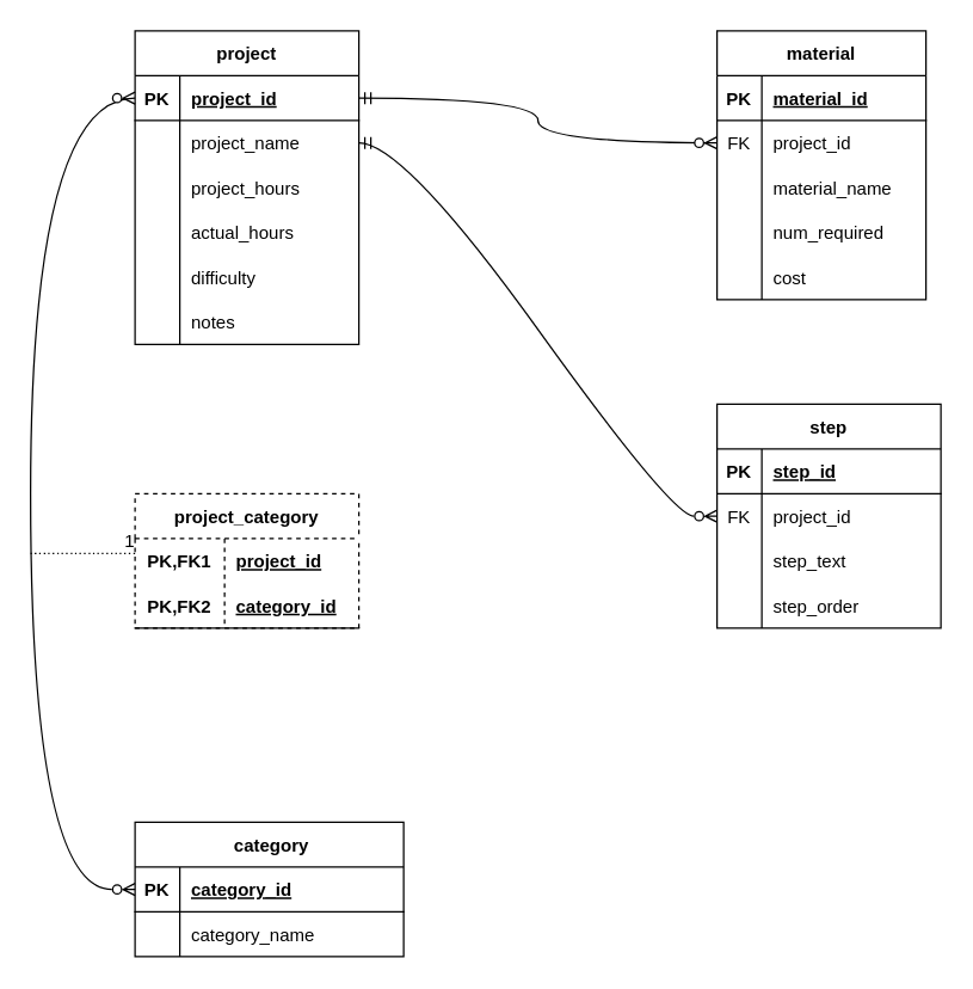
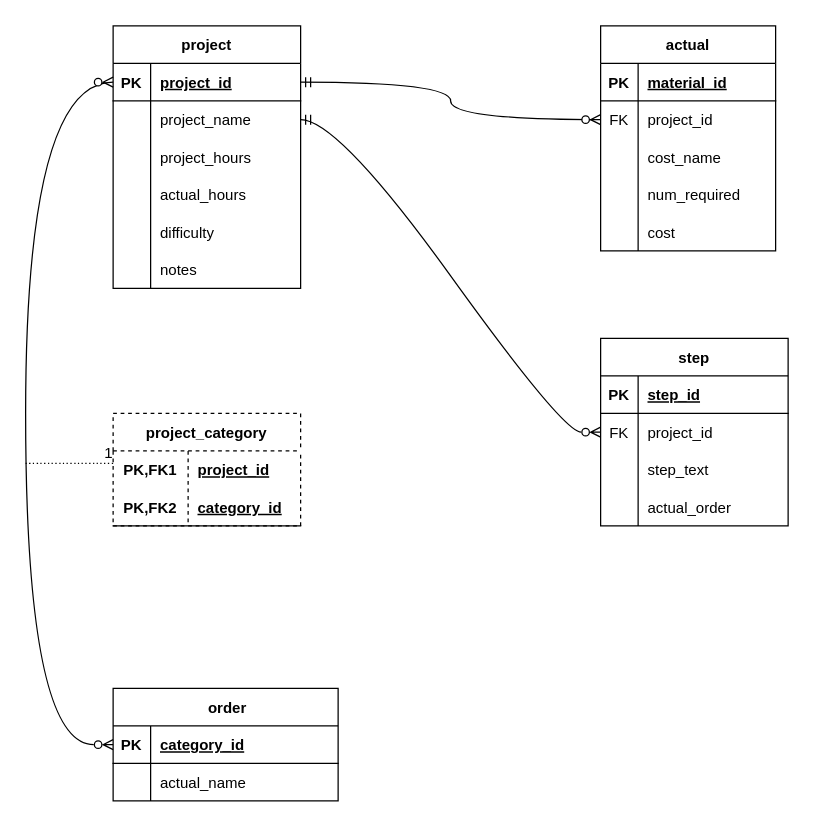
  <mxCell id="0" />
  <mxCell id="1" parent="0" />
  <mxCell id="2" value="project" style="shape=table;startSize=30;container=1;collapsible=1;childLayout=tableLayout;fixedRows=1;rowLines=0;fontStyle=1;align=center;resizeLast=1;" parent="1" vertex="1"><mxGeometry x="90" y="20" width="150" height="210" as="geometry" /></mxCell>
  <mxCell id="3" value="" style="shape=tableRow;horizontal=0;startSize=0;swimlaneHead=0;swimlaneBody=0;fillColor=none;collapsible=0;dropTarget=0;points=[[0,0.5],[1,0.5]];portConstraint=eastwest;top=0;left=0;right=0;bottom=1;" parent="2" vertex="1"><mxGeometry y="30" width="150" height="30" as="geometry" /></mxCell>
  <mxCell id="4" value="PK" style="shape=partialRectangle;connectable=0;fillColor=none;top=0;left=0;bottom=0;right=0;fontStyle=1;overflow=hidden;" parent="3" vertex="1"><mxGeometry width="30" height="30" as="geometry"><mxRectangle width="30" height="30" as="alternateBounds" /></mxGeometry></mxCell>
  <mxCell id="5" value="project_id" style="shape=partialRectangle;connectable=0;fillColor=none;top=0;left=0;bottom=0;right=0;align=left;spacingLeft=6;fontStyle=5;overflow=hidden;" parent="3" vertex="1"><mxGeometry x="30" width="120" height="30" as="geometry"><mxRectangle width="120" height="30" as="alternateBounds" /></mxGeometry></mxCell>
  <mxCell id="6" value="" style="shape=tableRow;horizontal=0;startSize=0;swimlaneHead=0;swimlaneBody=0;fillColor=none;collapsible=0;dropTarget=0;points=[[0,0.5],[1,0.5]];portConstraint=eastwest;top=0;left=0;right=0;bottom=0;" parent="2" vertex="1"><mxGeometry y="60" width="150" height="30" as="geometry" /></mxCell>
  <mxCell id="7" value="" style="shape=partialRectangle;connectable=0;fillColor=none;top=0;left=0;bottom=0;right=0;editable=1;overflow=hidden;" parent="6" vertex="1"><mxGeometry width="30" height="30" as="geometry"><mxRectangle width="30" height="30" as="alternateBounds" /></mxGeometry></mxCell>
  <mxCell id="8" value="project_name" style="shape=partialRectangle;connectable=0;fillColor=none;top=0;left=0;bottom=0;right=0;align=left;spacingLeft=6;overflow=hidden;" parent="6" vertex="1"><mxGeometry x="30" width="120" height="30" as="geometry"><mxRectangle width="120" height="30" as="alternateBounds" /></mxGeometry></mxCell>
  <mxCell id="9" value="" style="shape=tableRow;horizontal=0;startSize=0;swimlaneHead=0;swimlaneBody=0;fillColor=none;collapsible=0;dropTarget=0;points=[[0,0.5],[1,0.5]];portConstraint=eastwest;top=0;left=0;right=0;bottom=0;" parent="2" vertex="1"><mxGeometry y="90" width="150" height="30" as="geometry" /></mxCell>
  <mxCell id="10" value="" style="shape=partialRectangle;connectable=0;fillColor=none;top=0;left=0;bottom=0;right=0;editable=1;overflow=hidden;" parent="9" vertex="1"><mxGeometry width="30" height="30" as="geometry"><mxRectangle width="30" height="30" as="alternateBounds" /></mxGeometry></mxCell>
  <mxCell id="11" value="project_hours" style="shape=partialRectangle;connectable=0;fillColor=none;top=0;left=0;bottom=0;right=0;align=left;spacingLeft=6;overflow=hidden;" parent="9" vertex="1"><mxGeometry x="30" width="120" height="30" as="geometry"><mxRectangle width="120" height="30" as="alternateBounds" /></mxGeometry></mxCell>
  <mxCell id="12" value="" style="shape=tableRow;horizontal=0;startSize=0;swimlaneHead=0;swimlaneBody=0;fillColor=none;collapsible=0;dropTarget=0;points=[[0,0.5],[1,0.5]];portConstraint=eastwest;top=0;left=0;right=0;bottom=0;" parent="2" vertex="1"><mxGeometry y="120" width="150" height="30" as="geometry" /></mxCell>
  <mxCell id="13" value="" style="shape=partialRectangle;connectable=0;fillColor=none;top=0;left=0;bottom=0;right=0;editable=1;overflow=hidden;" parent="12" vertex="1"><mxGeometry width="30" height="30" as="geometry"><mxRectangle width="30" height="30" as="alternateBounds" /></mxGeometry></mxCell>
  <mxCell id="14" value="actual_hours" style="shape=partialRectangle;connectable=0;fillColor=none;top=0;left=0;bottom=0;right=0;align=left;spacingLeft=6;overflow=hidden;" parent="12" vertex="1"><mxGeometry x="30" width="120" height="30" as="geometry"><mxRectangle width="120" height="30" as="alternateBounds" /></mxGeometry></mxCell>
  <mxCell id="15" style="shape=tableRow;horizontal=0;startSize=0;swimlaneHead=0;swimlaneBody=0;fillColor=none;collapsible=0;dropTarget=0;points=[[0,0.5],[1,0.5]];portConstraint=eastwest;top=0;left=0;right=0;bottom=0;" parent="2" vertex="1"><mxGeometry y="150" width="150" height="30" as="geometry" /></mxCell>
  <mxCell id="16" style="shape=partialRectangle;connectable=0;fillColor=none;top=0;left=0;bottom=0;right=0;editable=1;overflow=hidden;" parent="15" vertex="1"><mxGeometry width="30" height="30" as="geometry"><mxRectangle width="30" height="30" as="alternateBounds" /></mxGeometry></mxCell>
  <mxCell id="17" value="difficulty" style="shape=partialRectangle;connectable=0;fillColor=none;top=0;left=0;bottom=0;right=0;align=left;spacingLeft=6;overflow=hidden;" parent="15" vertex="1"><mxGeometry x="30" width="120" height="30" as="geometry"><mxRectangle width="120" height="30" as="alternateBounds" /></mxGeometry></mxCell>
  <mxCell id="18" style="shape=tableRow;horizontal=0;startSize=0;swimlaneHead=0;swimlaneBody=0;fillColor=none;collapsible=0;dropTarget=0;points=[[0,0.5],[1,0.5]];portConstraint=eastwest;top=0;left=0;right=0;bottom=0;" parent="2" vertex="1"><mxGeometry y="180" width="150" height="30" as="geometry" /></mxCell>
  <mxCell id="19" style="shape=partialRectangle;connectable=0;fillColor=none;top=0;left=0;bottom=0;right=0;editable=1;overflow=hidden;" parent="18" vertex="1"><mxGeometry width="30" height="30" as="geometry"><mxRectangle width="30" height="30" as="alternateBounds" /></mxGeometry></mxCell>
  <mxCell id="20" value="notes" style="shape=partialRectangle;connectable=0;fillColor=none;top=0;left=0;bottom=0;right=0;align=left;spacingLeft=6;overflow=hidden;" parent="18" vertex="1"><mxGeometry x="30" width="120" height="30" as="geometry"><mxRectangle width="120" height="30" as="alternateBounds" /></mxGeometry></mxCell>
- <mxCell id="21" value="material" style="shape=table;startSize=30;container=1;collapsible=1;childLayout=tableLayout;fixedRows=1;rowLines=0;fontStyle=1;align=center;resizeLast=1;" parent="1" vertex="1"><mxGeometry x="480" y="20" width="140" height="180" as="geometry" /></mxCell>
+ <mxCell id="21" value="actual" style="shape=table;startSize=30;container=1;collapsible=1;childLayout=tableLayout;fixedRows=1;rowLines=0;fontStyle=1;align=center;resizeLast=1;" parent="1" vertex="1"><mxGeometry x="480" y="20" width="140" height="180" as="geometry" /></mxCell>
  <mxCell id="22" value="" style="shape=tableRow;horizontal=0;startSize=0;swimlaneHead=0;swimlaneBody=0;fillColor=none;collapsible=0;dropTarget=0;points=[[0,0.5],[1,0.5]];portConstraint=eastwest;top=0;left=0;right=0;bottom=1;" parent="21" vertex="1"><mxGeometry y="30" width="140" height="30" as="geometry" /></mxCell>
  <mxCell id="23" value="PK" style="shape=partialRectangle;connectable=0;fillColor=none;top=0;left=0;bottom=0;right=0;fontStyle=1;overflow=hidden;" parent="22" vertex="1"><mxGeometry width="30" height="30" as="geometry"><mxRectangle width="30" height="30" as="alternateBounds" /></mxGeometry></mxCell>
  <mxCell id="24" value="material_id" style="shape=partialRectangle;connectable=0;fillColor=none;top=0;left=0;bottom=0;right=0;align=left;spacingLeft=6;fontStyle=5;overflow=hidden;" parent="22" vertex="1"><mxGeometry x="30" width="110" height="30" as="geometry"><mxRectangle width="110" height="30" as="alternateBounds" /></mxGeometry></mxCell>
  <mxCell id="25" value="" style="shape=tableRow;horizontal=0;startSize=0;swimlaneHead=0;swimlaneBody=0;fillColor=none;collapsible=0;dropTarget=0;points=[[0,0.5],[1,0.5]];portConstraint=eastwest;top=0;left=0;right=0;bottom=0;" parent="21" vertex="1"><mxGeometry y="60" width="140" height="30" as="geometry" /></mxCell>
  <mxCell id="26" value="FK" style="shape=partialRectangle;connectable=0;fillColor=none;top=0;left=0;bottom=0;right=0;editable=1;overflow=hidden;" parent="25" vertex="1"><mxGeometry width="30" height="30" as="geometry"><mxRectangle width="30" height="30" as="alternateBounds" /></mxGeometry></mxCell>
  <mxCell id="27" value="project_id" style="shape=partialRectangle;connectable=0;fillColor=none;top=0;left=0;bottom=0;right=0;align=left;spacingLeft=6;overflow=hidden;" parent="25" vertex="1"><mxGeometry x="30" width="110" height="30" as="geometry"><mxRectangle width="110" height="30" as="alternateBounds" /></mxGeometry></mxCell>
  <mxCell id="28" value="" style="shape=tableRow;horizontal=0;startSize=0;swimlaneHead=0;swimlaneBody=0;fillColor=none;collapsible=0;dropTarget=0;points=[[0,0.5],[1,0.5]];portConstraint=eastwest;top=0;left=0;right=0;bottom=0;" parent="21" vertex="1"><mxGeometry y="90" width="140" height="30" as="geometry" /></mxCell>
  <mxCell id="29" value="" style="shape=partialRectangle;connectable=0;fillColor=none;top=0;left=0;bottom=0;right=0;editable=1;overflow=hidden;" parent="28" vertex="1"><mxGeometry width="30" height="30" as="geometry"><mxRectangle width="30" height="30" as="alternateBounds" /></mxGeometry></mxCell>
- <mxCell id="30" value="material_name" style="shape=partialRectangle;connectable=0;fillColor=none;top=0;left=0;bottom=0;right=0;align=left;spacingLeft=6;overflow=hidden;" parent="28" vertex="1"><mxGeometry x="30" width="110" height="30" as="geometry"><mxRectangle width="110" height="30" as="alternateBounds" /></mxGeometry></mxCell>
+ <mxCell id="30" value="cost_name" style="shape=partialRectangle;connectable=0;fillColor=none;top=0;left=0;bottom=0;right=0;align=left;spacingLeft=6;overflow=hidden;" parent="28" vertex="1"><mxGeometry x="30" width="110" height="30" as="geometry"><mxRectangle width="110" height="30" as="alternateBounds" /></mxGeometry></mxCell>
  <mxCell id="31" value="" style="shape=tableRow;horizontal=0;startSize=0;swimlaneHead=0;swimlaneBody=0;fillColor=none;collapsible=0;dropTarget=0;points=[[0,0.5],[1,0.5]];portConstraint=eastwest;top=0;left=0;right=0;bottom=0;" parent="21" vertex="1"><mxGeometry y="120" width="140" height="30" as="geometry" /></mxCell>
  <mxCell id="32" value="" style="shape=partialRectangle;connectable=0;fillColor=none;top=0;left=0;bottom=0;right=0;editable=1;overflow=hidden;" parent="31" vertex="1"><mxGeometry width="30" height="30" as="geometry"><mxRectangle width="30" height="30" as="alternateBounds" /></mxGeometry></mxCell>
  <mxCell id="33" value="num_required" style="shape=partialRectangle;connectable=0;fillColor=none;top=0;left=0;bottom=0;right=0;align=left;spacingLeft=6;overflow=hidden;" parent="31" vertex="1"><mxGeometry x="30" width="110" height="30" as="geometry"><mxRectangle width="110" height="30" as="alternateBounds" /></mxGeometry></mxCell>
  <mxCell id="34" style="shape=tableRow;horizontal=0;startSize=0;swimlaneHead=0;swimlaneBody=0;fillColor=none;collapsible=0;dropTarget=0;points=[[0,0.5],[1,0.5]];portConstraint=eastwest;top=0;left=0;right=0;bottom=0;" parent="21" vertex="1"><mxGeometry y="150" width="140" height="30" as="geometry" /></mxCell>
  <mxCell id="35" style="shape=partialRectangle;connectable=0;fillColor=none;top=0;left=0;bottom=0;right=0;editable=1;overflow=hidden;" parent="34" vertex="1"><mxGeometry width="30" height="30" as="geometry"><mxRectangle width="30" height="30" as="alternateBounds" /></mxGeometry></mxCell>
  <mxCell id="36" value="cost" style="shape=partialRectangle;connectable=0;fillColor=none;top=0;left=0;bottom=0;right=0;align=left;spacingLeft=6;overflow=hidden;" parent="34" vertex="1"><mxGeometry x="30" width="110" height="30" as="geometry"><mxRectangle width="110" height="30" as="alternateBounds" /></mxGeometry></mxCell>
  <mxCell id="37" value="step" style="shape=table;startSize=30;container=1;collapsible=1;childLayout=tableLayout;fixedRows=1;rowLines=0;fontStyle=1;align=center;resizeLast=1;" parent="1" vertex="1"><mxGeometry x="480" y="270" width="150" height="150" as="geometry" /></mxCell>
  <mxCell id="38" value="" style="shape=tableRow;horizontal=0;startSize=0;swimlaneHead=0;swimlaneBody=0;fillColor=none;collapsible=0;dropTarget=0;points=[[0,0.5],[1,0.5]];portConstraint=eastwest;top=0;left=0;right=0;bottom=1;" parent="37" vertex="1"><mxGeometry y="30" width="150" height="30" as="geometry" /></mxCell>
  <mxCell id="39" value="PK" style="shape=partialRectangle;connectable=0;fillColor=none;top=0;left=0;bottom=0;right=0;fontStyle=1;overflow=hidden;" parent="38" vertex="1"><mxGeometry width="30" height="30" as="geometry"><mxRectangle width="30" height="30" as="alternateBounds" /></mxGeometry></mxCell>
  <mxCell id="40" value="step_id" style="shape=partialRectangle;connectable=0;fillColor=none;top=0;left=0;bottom=0;right=0;align=left;spacingLeft=6;fontStyle=5;overflow=hidden;" parent="38" vertex="1"><mxGeometry x="30" width="120" height="30" as="geometry"><mxRectangle width="120" height="30" as="alternateBounds" /></mxGeometry></mxCell>
  <mxCell id="41" value="" style="shape=tableRow;horizontal=0;startSize=0;swimlaneHead=0;swimlaneBody=0;fillColor=none;collapsible=0;dropTarget=0;points=[[0,0.5],[1,0.5]];portConstraint=eastwest;top=0;left=0;right=0;bottom=0;" parent="37" vertex="1"><mxGeometry y="60" width="150" height="30" as="geometry" /></mxCell>
  <mxCell id="42" value="FK" style="shape=partialRectangle;connectable=0;fillColor=none;top=0;left=0;bottom=0;right=0;editable=1;overflow=hidden;" parent="41" vertex="1"><mxGeometry width="30" height="30" as="geometry"><mxRectangle width="30" height="30" as="alternateBounds" /></mxGeometry></mxCell>
  <mxCell id="43" value="project_id" style="shape=partialRectangle;connectable=0;fillColor=none;top=0;left=0;bottom=0;right=0;align=left;spacingLeft=6;overflow=hidden;" parent="41" vertex="1"><mxGeometry x="30" width="120" height="30" as="geometry"><mxRectangle width="120" height="30" as="alternateBounds" /></mxGeometry></mxCell>
  <mxCell id="44" value="" style="shape=tableRow;horizontal=0;startSize=0;swimlaneHead=0;swimlaneBody=0;fillColor=none;collapsible=0;dropTarget=0;points=[[0,0.5],[1,0.5]];portConstraint=eastwest;top=0;left=0;right=0;bottom=0;" parent="37" vertex="1"><mxGeometry y="90" width="150" height="30" as="geometry" /></mxCell>
  <mxCell id="45" value="" style="shape=partialRectangle;connectable=0;fillColor=none;top=0;left=0;bottom=0;right=0;editable=1;overflow=hidden;" parent="44" vertex="1"><mxGeometry width="30" height="30" as="geometry"><mxRectangle width="30" height="30" as="alternateBounds" /></mxGeometry></mxCell>
  <mxCell id="46" value="step_text" style="shape=partialRectangle;connectable=0;fillColor=none;top=0;left=0;bottom=0;right=0;align=left;spacingLeft=6;overflow=hidden;" parent="44" vertex="1"><mxGeometry x="30" width="120" height="30" as="geometry"><mxRectangle width="120" height="30" as="alternateBounds" /></mxGeometry></mxCell>
  <mxCell id="47" value="" style="shape=tableRow;horizontal=0;startSize=0;swimlaneHead=0;swimlaneBody=0;fillColor=none;collapsible=0;dropTarget=0;points=[[0,0.5],[1,0.5]];portConstraint=eastwest;top=0;left=0;right=0;bottom=0;" parent="37" vertex="1"><mxGeometry y="120" width="150" height="30" as="geometry" /></mxCell>
  <mxCell id="48" value="" style="shape=partialRectangle;connectable=0;fillColor=none;top=0;left=0;bottom=0;right=0;editable=1;overflow=hidden;" parent="47" vertex="1"><mxGeometry width="30" height="30" as="geometry"><mxRectangle width="30" height="30" as="alternateBounds" /></mxGeometry></mxCell>
- <mxCell id="49" value="step_order" style="shape=partialRectangle;connectable=0;fillColor=none;top=0;left=0;bottom=0;right=0;align=left;spacingLeft=6;overflow=hidden;" parent="47" vertex="1"><mxGeometry x="30" width="120" height="30" as="geometry"><mxRectangle width="120" height="30" as="alternateBounds" /></mxGeometry></mxCell>
- <mxCell id="50" value=" category" style="shape=table;startSize=30;container=1;collapsible=1;childLayout=tableLayout;fixedRows=1;rowLines=0;fontStyle=1;align=center;resizeLast=1;" parent="1" vertex="1"><mxGeometry x="90" y="550" width="180" height="90" as="geometry" /></mxCell>
+ <mxCell id="49" value="actual_order" style="shape=partialRectangle;connectable=0;fillColor=none;top=0;left=0;bottom=0;right=0;align=left;spacingLeft=6;overflow=hidden;" parent="47" vertex="1"><mxGeometry x="30" width="120" height="30" as="geometry"><mxRectangle width="120" height="30" as="alternateBounds" /></mxGeometry></mxCell>
+ <mxCell id="50" value=" order" style="shape=table;startSize=30;container=1;collapsible=1;childLayout=tableLayout;fixedRows=1;rowLines=0;fontStyle=1;align=center;resizeLast=1;" parent="1" vertex="1"><mxGeometry x="90" y="550" width="180" height="90" as="geometry" /></mxCell>
  <mxCell id="51" value="" style="shape=tableRow;horizontal=0;startSize=0;swimlaneHead=0;swimlaneBody=0;fillColor=none;collapsible=0;dropTarget=0;points=[[0,0.5],[1,0.5]];portConstraint=eastwest;top=0;left=0;right=0;bottom=1;" parent="50" vertex="1"><mxGeometry y="30" width="180" height="30" as="geometry" /></mxCell>
  <mxCell id="52" value="PK" style="shape=partialRectangle;connectable=0;fillColor=none;top=0;left=0;bottom=0;right=0;fontStyle=1;overflow=hidden;" parent="51" vertex="1"><mxGeometry width="30" height="30" as="geometry"><mxRectangle width="30" height="30" as="alternateBounds" /></mxGeometry></mxCell>
  <mxCell id="53" value="category_id" style="shape=partialRectangle;connectable=0;fillColor=none;top=0;left=0;bottom=0;right=0;align=left;spacingLeft=6;fontStyle=5;overflow=hidden;" parent="51" vertex="1"><mxGeometry x="30" width="150" height="30" as="geometry"><mxRectangle width="150" height="30" as="alternateBounds" /></mxGeometry></mxCell>
  <mxCell id="54" value="" style="shape=tableRow;horizontal=0;startSize=0;swimlaneHead=0;swimlaneBody=0;fillColor=none;collapsible=0;dropTarget=0;points=[[0,0.5],[1,0.5]];portConstraint=eastwest;top=0;left=0;right=0;bottom=0;" parent="50" vertex="1"><mxGeometry y="60" width="180" height="30" as="geometry" /></mxCell>
  <mxCell id="55" value="" style="shape=partialRectangle;connectable=0;fillColor=none;top=0;left=0;bottom=0;right=0;editable=1;overflow=hidden;" parent="54" vertex="1"><mxGeometry width="30" height="30" as="geometry"><mxRectangle width="30" height="30" as="alternateBounds" /></mxGeometry></mxCell>
- <mxCell id="56" value="category_name" style="shape=partialRectangle;connectable=0;fillColor=none;top=0;left=0;bottom=0;right=0;align=left;spacingLeft=6;overflow=hidden;" parent="54" vertex="1"><mxGeometry x="30" width="150" height="30" as="geometry"><mxRectangle width="150" height="30" as="alternateBounds" /></mxGeometry></mxCell>
+ <mxCell id="56" value="actual_name" style="shape=partialRectangle;connectable=0;fillColor=none;top=0;left=0;bottom=0;right=0;align=left;spacingLeft=6;overflow=hidden;" parent="54" vertex="1"><mxGeometry x="30" width="150" height="30" as="geometry"><mxRectangle width="150" height="30" as="alternateBounds" /></mxGeometry></mxCell>
  <mxCell id="57" value="project_category" style="shape=table;startSize=30;container=1;collapsible=1;childLayout=tableLayout;fixedRows=1;rowLines=0;fontStyle=1;align=center;resizeLast=1;dashed=1;" parent="1" vertex="1"><mxGeometry x="90" y="330" width="150" height="90" as="geometry" /></mxCell>
  <mxCell id="58" value="" style="shape=tableRow;horizontal=0;startSize=0;swimlaneHead=0;swimlaneBody=0;fillColor=none;collapsible=0;dropTarget=0;points=[[0,0.5],[1,0.5]];portConstraint=eastwest;top=0;left=0;right=0;bottom=0;" parent="57" vertex="1"><mxGeometry y="30" width="150" height="30" as="geometry" /></mxCell>
  <mxCell id="59" value="PK,FK1" style="shape=partialRectangle;connectable=0;fillColor=none;top=0;left=0;bottom=0;right=0;fontStyle=1;overflow=hidden;" parent="58" vertex="1"><mxGeometry width="60" height="30" as="geometry"><mxRectangle width="60" height="30" as="alternateBounds" /></mxGeometry></mxCell>
  <mxCell id="60" value="project_id" style="shape=partialRectangle;connectable=0;fillColor=none;top=0;left=0;bottom=0;right=0;align=left;spacingLeft=6;fontStyle=5;overflow=hidden;" parent="58" vertex="1"><mxGeometry x="60" width="90" height="30" as="geometry"><mxRectangle width="90" height="30" as="alternateBounds" /></mxGeometry></mxCell>
  <mxCell id="61" value="" style="shape=tableRow;horizontal=0;startSize=0;swimlaneHead=0;swimlaneBody=0;fillColor=none;collapsible=0;dropTarget=0;points=[[0,0.5],[1,0.5]];portConstraint=eastwest;top=0;left=0;right=0;bottom=1;" parent="57" vertex="1"><mxGeometry y="60" width="150" height="30" as="geometry" /></mxCell>
  <mxCell id="62" value="PK,FK2" style="shape=partialRectangle;connectable=0;fillColor=none;top=0;left=0;bottom=0;right=0;fontStyle=1;overflow=hidden;" parent="61" vertex="1"><mxGeometry width="60" height="30" as="geometry"><mxRectangle width="60" height="30" as="alternateBounds" /></mxGeometry></mxCell>
  <mxCell id="63" value="category_id" style="shape=partialRectangle;connectable=0;fillColor=none;top=0;left=0;bottom=0;right=0;align=left;spacingLeft=6;fontStyle=5;overflow=hidden;" parent="61" vertex="1"><mxGeometry x="60" width="90" height="30" as="geometry"><mxRectangle width="90" height="30" as="alternateBounds" /></mxGeometry></mxCell>
  <mxCell id="64" value="" style="fontSize=12;html=1;endArrow=ERzeroToMany;endFill=1;rounded=0;exitX=1;exitY=0.5;exitDx=0;exitDy=0;edgeStyle=orthogonalEdgeStyle;curved=1;entryX=0;entryY=0.5;entryDx=0;entryDy=0;startArrow=ERmandOne;startFill=0;" parent="1" source="3" target="25" edge="1"><mxGeometry x="-0.465" y="17" width="100" height="100" relative="1" as="geometry"><mxPoint x="380" y="170" as="sourcePoint" /><mxPoint x="480" y="65" as="targetPoint" /><mxPoint as="offset" /></mxGeometry></mxCell>
  <mxCell id="65" value="" style="fontSize=12;html=1;endArrow=ERzeroToMany;endFill=1;rounded=0;exitX=0;exitY=0.5;exitDx=0;exitDy=0;entryX=0;entryY=0.5;entryDx=0;entryDy=0;edgeStyle=orthogonalEdgeStyle;curved=1;startArrow=ERzeroToMany;startFill=0;" parent="1" source="51" target="3" edge="1"><mxGeometry width="100" height="100" relative="1" as="geometry"><mxPoint y="170" as="sourcePoint" x="0" /><mxPoint x="100" y="70" as="targetPoint" /><Array as="points"><mxPoint x="20" y="595" /><mxPoint x="20" y="65" /></Array></mxGeometry></mxCell>
  <mxCell id="66" value="" style="endArrow=none;html=1;rounded=0;dashed=1;dashPattern=1 2;curved=1;" parent="1" edge="1"><mxGeometry relative="1" as="geometry"><mxPoint x="20" y="370" as="sourcePoint" /><mxPoint x="90" y="370" as="targetPoint" /></mxGeometry></mxCell>
  <mxCell id="67" value="1" style="resizable=0;html=1;align=right;verticalAlign=bottom;dashed=1;" parent="66" connectable="0" vertex="1"><mxGeometry x="1" relative="1" as="geometry" /></mxCell>
  <mxCell id="68" value="" style="edgeStyle=entityRelationEdgeStyle;fontSize=12;html=1;endArrow=ERzeroToMany;rounded=0;curved=1;exitX=1;exitY=0.5;exitDx=0;exitDy=0;endFill=0;startArrow=ERmandOne;startFill=0;" parent="1" source="6" edge="1"><mxGeometry x="-1" y="57" width="100" height="100" relative="1" as="geometry"><mxPoint x="420" y="370" as="sourcePoint" /><mxPoint x="480" y="345" as="targetPoint" /><mxPoint x="-40" y="17" as="offset" /></mxGeometry></mxCell>
